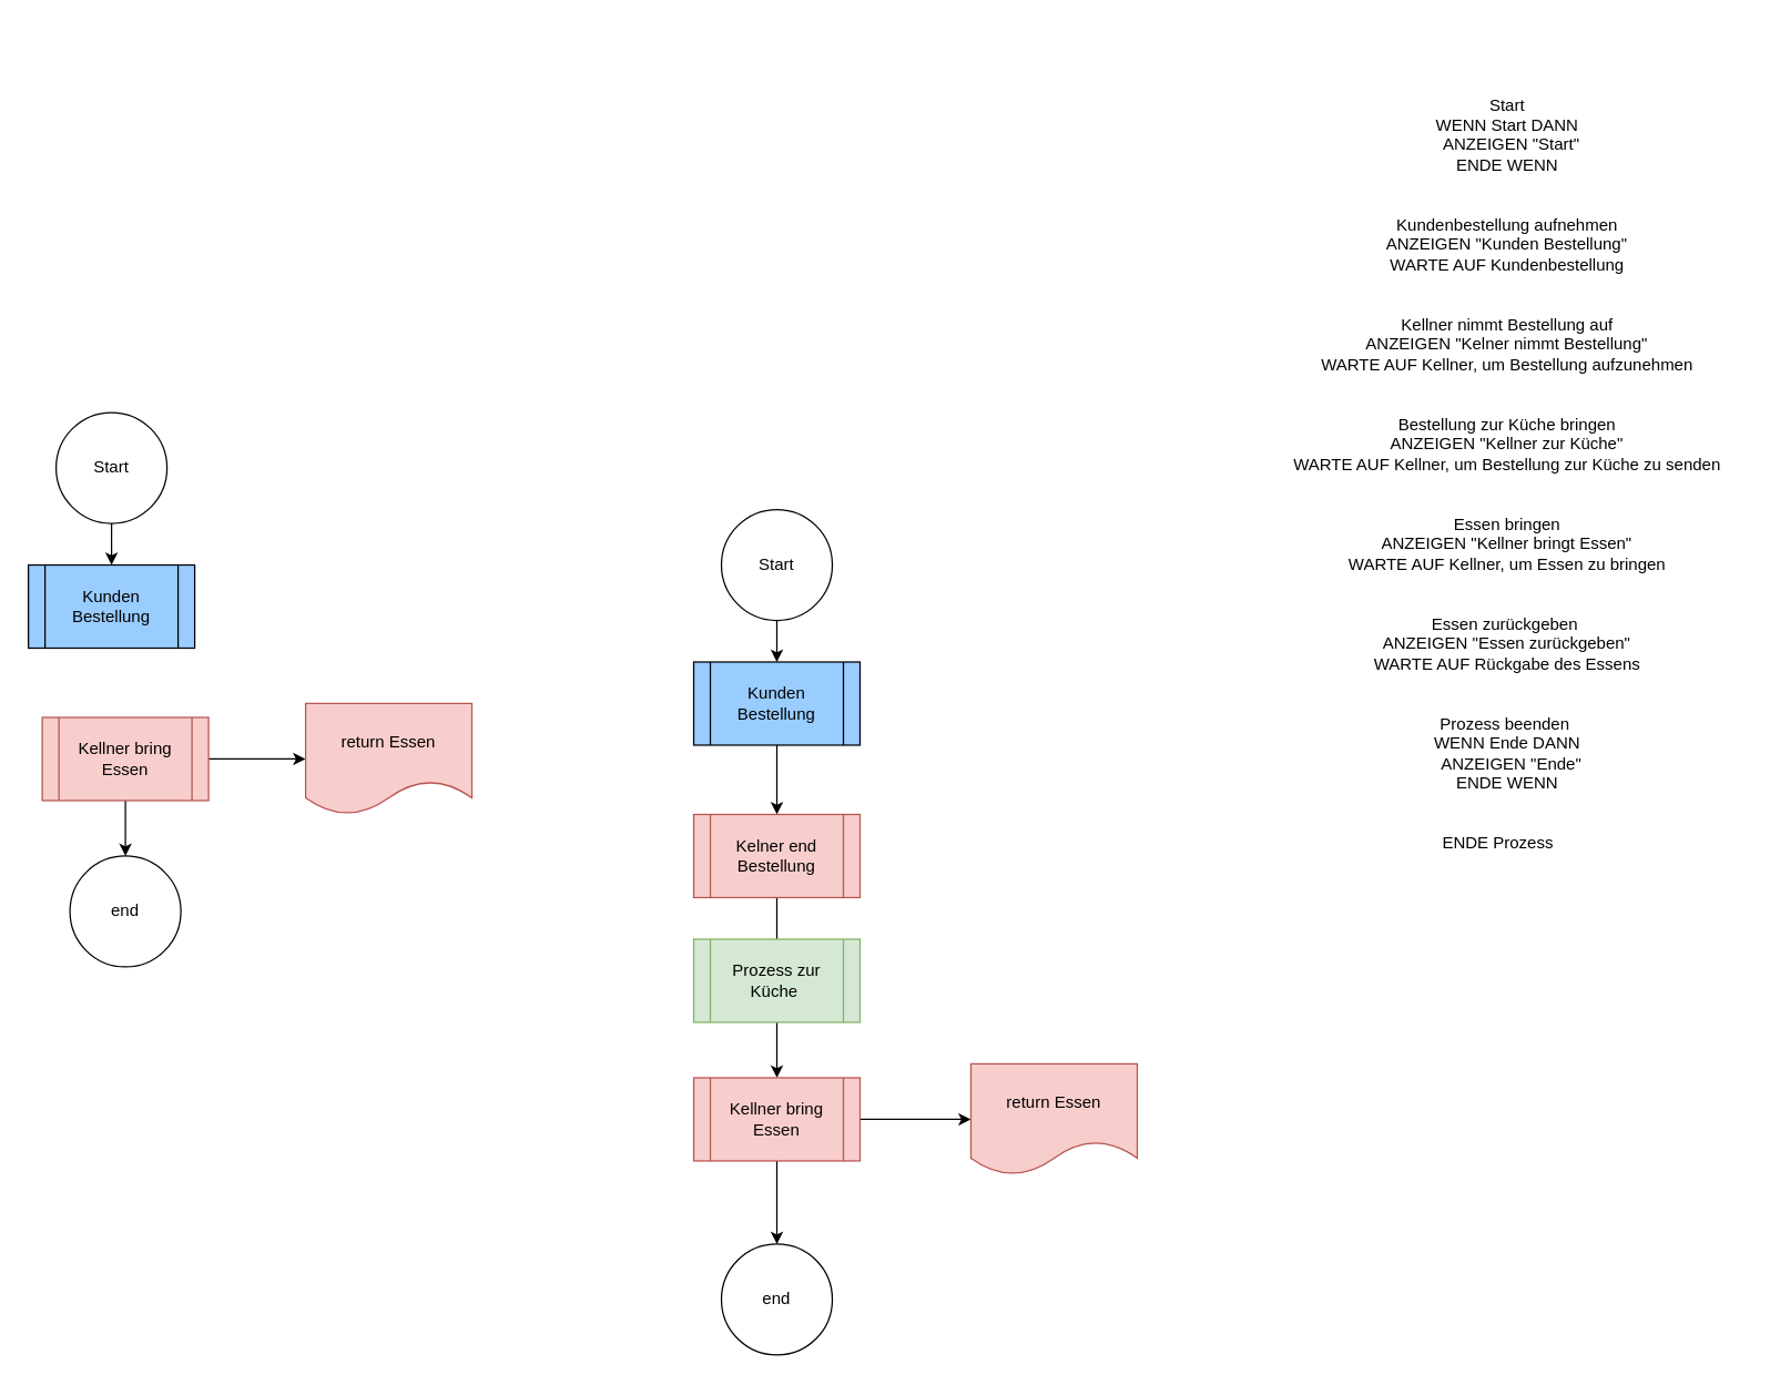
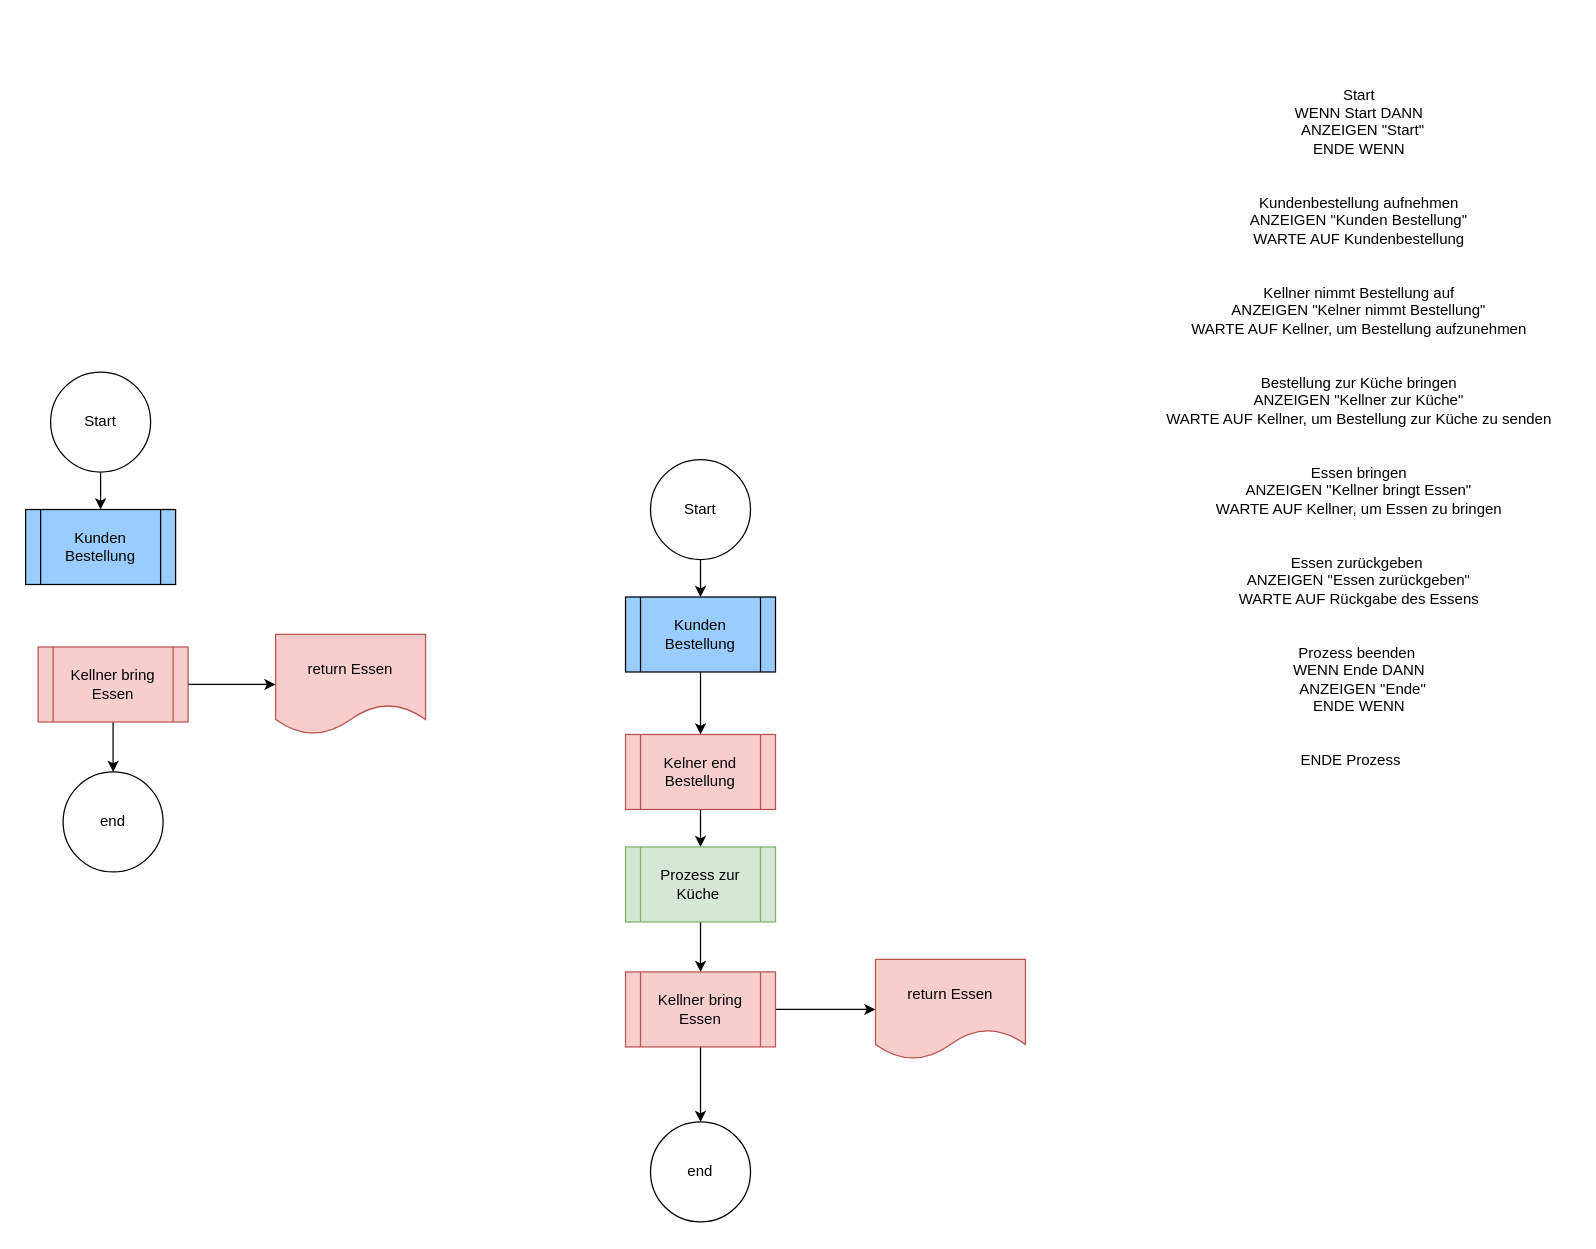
  <mxCell id="0" />
  <mxCell id="1" parent="0" />
  <mxCell id="2" value="Kunden Bestellung" style="shape=process;whiteSpace=wrap;html=1;backgroundOutline=1;fillColor=#99CCFF;" parent="1" vertex="1"><mxGeometry x="20" y="407" width="120" height="60" as="geometry" /></mxCell>
  <mxCell id="3" value="" style="edgeStyle=orthogonalEdgeStyle;rounded=0;orthogonalLoop=1;jettySize=auto;html=1;" parent="1" source="5" target="6" edge="1"><mxGeometry relative="1" as="geometry" /></mxCell>
  <mxCell id="4" value="" style="edgeStyle=orthogonalEdgeStyle;rounded=0;orthogonalLoop=1;jettySize=auto;html=1;" parent="1" source="5" target="9" edge="1"><mxGeometry relative="1" as="geometry" /></mxCell>
  <mxCell id="5" value="Kellner bring Essen" style="shape=process;whiteSpace=wrap;html=1;backgroundOutline=1;fillColor=#f8cecc;strokeColor=#b85450;" parent="1" vertex="1"><mxGeometry x="30" y="517" width="120" height="60" as="geometry" /></mxCell>
  <mxCell id="6" value="end" style="ellipse;whiteSpace=wrap;html=1;aspect=fixed;" parent="1" vertex="1"><mxGeometry x="50" y="617" width="80" height="80" as="geometry" /></mxCell>
  <mxCell id="7" value="" style="edgeStyle=orthogonalEdgeStyle;rounded=0;orthogonalLoop=1;jettySize=auto;html=1;" parent="1" source="8" target="2" edge="1"><mxGeometry relative="1" as="geometry" /></mxCell>
  <mxCell id="8" value="Start" style="ellipse;whiteSpace=wrap;html=1;aspect=fixed;" parent="1" vertex="1"><mxGeometry x="40" y="297" width="80" height="80" as="geometry" /></mxCell>
  <mxCell id="9" value="return Essen" style="shape=document;whiteSpace=wrap;html=1;boundedLbl=1;fillColor=#f8cecc;strokeColor=#b85450;" parent="1" vertex="1"><mxGeometry x="220" y="507" width="120" height="80" as="geometry" /></mxCell>
  <mxCell id="10" value="" style="edgeStyle=orthogonalEdgeStyle;rounded=0;orthogonalLoop=1;jettySize=auto;html=1;" parent="1" source="11" target="13" edge="1"><mxGeometry relative="1" as="geometry" /></mxCell>
  <mxCell id="11" value="Kunden Bestellung" style="shape=process;whiteSpace=wrap;html=1;backgroundOutline=1;fillColor=#99CCFF;" parent="1" vertex="1"><mxGeometry x="500" y="477" width="120" height="60" as="geometry" /></mxCell>
- <mxCell id="12" value="" style="edgeStyle=orthogonalEdgeStyle;rounded=0;orthogonalLoop=1;jettySize=auto;html=1;endArrow=none;" parent="1" source="13" target="15" edge="1"><mxGeometry relative="1" as="geometry" /></mxCell>
+ <mxCell id="12" value="" style="edgeStyle=orthogonalEdgeStyle;rounded=0;orthogonalLoop=1;jettySize=auto;html=1;" parent="1" source="13" target="15" edge="1"><mxGeometry relative="1" as="geometry" /></mxCell>
  <mxCell id="13" value="Kelner end&lt;div&gt;Bestellung&lt;/div&gt;" style="shape=process;whiteSpace=wrap;html=1;backgroundOutline=1;fillColor=#f8cecc;strokeColor=#b85450;" parent="1" vertex="1"><mxGeometry x="500" y="587" width="120" height="60" as="geometry" /></mxCell>
  <mxCell id="14" value="" style="edgeStyle=orthogonalEdgeStyle;rounded=0;orthogonalLoop=1;jettySize=auto;html=1;" parent="1" source="15" target="18" edge="1"><mxGeometry relative="1" as="geometry" /></mxCell>
  <mxCell id="15" value="Prozess zur Küche&amp;nbsp;" style="shape=process;whiteSpace=wrap;html=1;backgroundOutline=1;fillColor=#d5e8d4;strokeColor=#82b366;" parent="1" vertex="1"><mxGeometry x="500" y="677" width="120" height="60" as="geometry" /></mxCell>
  <mxCell id="16" value="" style="edgeStyle=orthogonalEdgeStyle;rounded=0;orthogonalLoop=1;jettySize=auto;html=1;" parent="1" source="18" target="19" edge="1"><mxGeometry relative="1" as="geometry" /></mxCell>
  <mxCell id="17" value="" style="edgeStyle=orthogonalEdgeStyle;rounded=0;orthogonalLoop=1;jettySize=auto;html=1;" parent="1" source="18" target="22" edge="1"><mxGeometry relative="1" as="geometry" /></mxCell>
  <mxCell id="18" value="Kellner bring Essen" style="shape=process;whiteSpace=wrap;html=1;backgroundOutline=1;fillColor=#f8cecc;strokeColor=#b85450;" parent="1" vertex="1"><mxGeometry x="500" y="777" width="120" height="60" as="geometry" /></mxCell>
  <mxCell id="19" value="end" style="ellipse;whiteSpace=wrap;html=1;aspect=fixed;" parent="1" vertex="1"><mxGeometry x="520" y="897" width="80" height="80" as="geometry" /></mxCell>
  <mxCell id="20" value="" style="edgeStyle=orthogonalEdgeStyle;rounded=0;orthogonalLoop=1;jettySize=auto;html=1;" parent="1" source="21" target="11" edge="1"><mxGeometry relative="1" as="geometry" /></mxCell>
  <mxCell id="21" value="Start" style="ellipse;whiteSpace=wrap;html=1;aspect=fixed;" parent="1" vertex="1"><mxGeometry x="520" y="367" width="80" height="80" as="geometry" /></mxCell>
  <mxCell id="22" value="return Essen" style="shape=document;whiteSpace=wrap;html=1;boundedLbl=1;fillColor=#f8cecc;strokeColor=#b85450;" parent="1" vertex="1"><mxGeometry x="700" y="767" width="120" height="80" as="geometry" /></mxCell>
  <mxCell id="23" value="&lt;br&gt;&lt;br&gt;&lt;br&gt;&amp;nbsp; &amp;nbsp; Start&lt;br&gt;&amp;nbsp; &amp;nbsp; WENN Start DANN&lt;br&gt;&amp;nbsp; &amp;nbsp; &amp;nbsp; ANZEIGEN &quot;Start&quot;&lt;br&gt;&amp;nbsp; &amp;nbsp; ENDE WENN&lt;br&gt;&lt;br&gt;&lt;br&gt;&amp;nbsp; &amp;nbsp; Kundenbestellung aufnehmen&lt;br&gt;&amp;nbsp; &amp;nbsp; ANZEIGEN &quot;Kunden Bestellung&quot;&lt;br&gt;&amp;nbsp; &amp;nbsp; WARTE AUF Kundenbestellung&lt;br&gt;&lt;br&gt;&lt;br&gt;&amp;nbsp; &amp;nbsp; Kellner nimmt Bestellung auf&lt;br&gt;&amp;nbsp; &amp;nbsp; ANZEIGEN &quot;Kelner nimmt Bestellung&quot;&lt;br&gt;&amp;nbsp; &amp;nbsp; WARTE AUF Kellner, um Bestellung aufzunehmen&lt;br&gt;&lt;br&gt;&lt;br&gt;&amp;nbsp; &amp;nbsp; Bestellung zur Küche bringen&lt;br&gt;&amp;nbsp; &amp;nbsp; ANZEIGEN &quot;Kellner zur Küche&quot;&lt;br&gt;&amp;nbsp; &amp;nbsp; WARTE AUF Kellner, um Bestellung zur Küche zu senden&lt;br&gt;&lt;br&gt;&lt;br&gt;&amp;nbsp; &amp;nbsp; Essen bringen&lt;br&gt;&amp;nbsp; &amp;nbsp; ANZEIGEN &quot;Kellner bringt Essen&quot;&lt;br&gt;&amp;nbsp; &amp;nbsp; WARTE AUF Kellner, um Essen zu bringen&lt;br&gt;&lt;br&gt;&lt;br&gt;&amp;nbsp; &amp;nbsp;Essen zurückgeben&lt;br&gt;&amp;nbsp; &amp;nbsp; ANZEIGEN &quot;Essen zurückgeben&quot;&lt;br&gt;&amp;nbsp; &amp;nbsp; WARTE AUF Rückgabe des Essens&lt;br&gt;&lt;br&gt;&lt;br&gt;&amp;nbsp; &amp;nbsp;Prozess beenden&lt;br&gt;&amp;nbsp; &amp;nbsp; WENN Ende DANN&lt;br&gt;&amp;nbsp; &amp;nbsp; &amp;nbsp; ANZEIGEN &quot;Ende&quot;&lt;br&gt;&amp;nbsp; &amp;nbsp; ENDE WENN&lt;br&gt;&lt;br&gt;&lt;br&gt;ENDE Prozess" style="text;html=1;align=center;verticalAlign=middle;resizable=0;points=[];autosize=1;strokeColor=none;fillColor=none;" vertex="1" parent="1"><mxGeometry x="905" y="20" width="350" height="600" as="geometry" /></mxCell>
